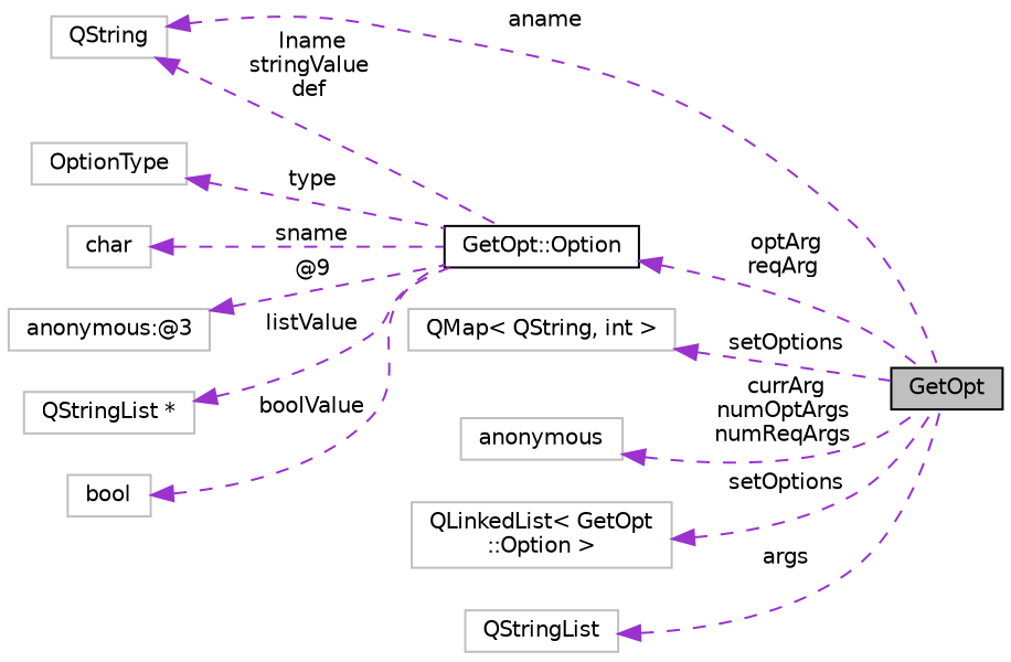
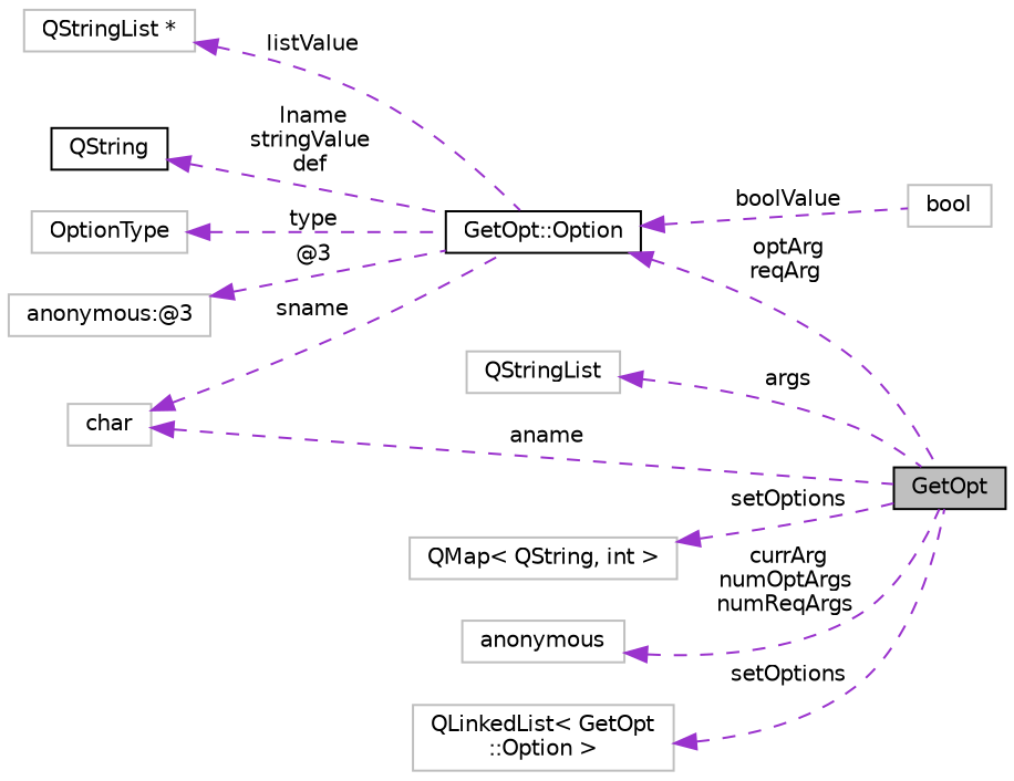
  digraph {
    rankdir=LR
    node [color=grey75 fillcolor=white fontname=Helvetica fontsize=10 shape=record style=filled]
    edge [color=darkorchid3 dir=back fontname=Helvetica fontsize=10 labelfontname=Helvetica labelfontsize=10 style=dashed]
    n1 [color=black fillcolor=grey75 fontcolor=black height=0.2 label=GetOpt width=0.4]
-   n2 [height=0.2 label=QString width=0.4]
+   n2 [color=black height=0.2 label=QString width=0.4]
    n3 [color=black height=0.2 label="GetOpt::Option" width=0.4]
    n4 [height=0.2 label="QMap\< QString, int \>" width=0.4]
    n5 [height=0.2 label=anonymous width=0.4]
    n6 [height=0.2 label="QLinkedList\< GetOpt\l::Option \>" width=0.4]
    n7 [height=0.2 label=OptionType width=0.4]
    n8 [height=0.2 label=char width=0.4]
    n9 [height=0.2 label="anonymous:@3" width=0.4]
    n10 [height=0.2 label="QStringList *" width=0.4]
    n11 [height=0.2 label=bool width=0.4]
    n12 [height=0.2 label=QStringList width=0.4]
-   n2 -> n1 [label=" aname"]
+   n8 -> n1 [label=" aname"]
    n2 -> n3 [label=" lname\nstringValue\ndef"]
    n3 -> n1 [label=" optArg\nreqArg"]
    n4 -> n1 [label=" setOptions"]
    n5 -> n1 [label=" currArg\nnumOptArgs\nnumReqArgs"]
    n6 -> n1 [label=" setOptions"]
    n7 -> n3 [label=" type"]
    n8 -> n3 [label=" sname"]
-   n9 -> n3 [label=" @9"]
+   n9 -> n3 [label=" @3"]
    n10 -> n3 [label=" listValue"]
-   n11 -> n3 [label=" boolValue"]
+   n3 -> n11 [label=" boolValue"]
    n12 -> n1 [label=" args"]
  }
